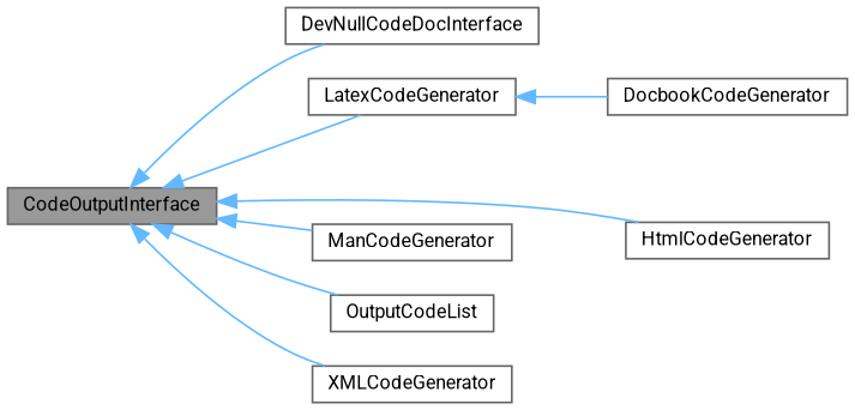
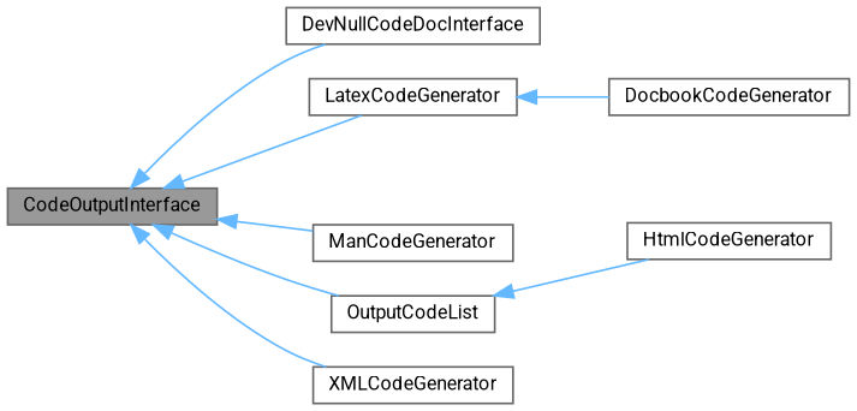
  digraph {
    fontname=Roboto
    rankdir=LR
    node [color=gray40 fillcolor=white fontname=Roboto fontsize=10 shape=box style=filled]
    edge [color=steelblue1 dir=back fontname=Roboto fontsize=10 labelfontname=Helvetica labelfontsize=10 style=solid]
    n1 [fillcolor=grey60 fontcolor=black height=0.2 label=CodeOutputInterface width=0.4]
    n2 [height=0.2 label=DevNullCodeDocInterface width=0.4]
    n3 [height=0.2 label=HtmlCodeGenerator width=0.4]
    n4 [height=0.2 label=LatexCodeGenerator width=0.4]
    n5 [height=0.2 label=ManCodeGenerator width=0.4]
    n6 [height=0.2 label=OutputCodeList width=0.4]
    n7 [height=0.2 label=XMLCodeGenerator width=0.4]
    n8 [height=0.2 label=DocbookCodeGenerator width=0.4]
    n1 -> n2
-   n1 -> n3
+   n6 -> n3
    n1 -> n4
    n1 -> n5
    n1 -> n6
    n1 -> n7
    n4 -> n8
  }
